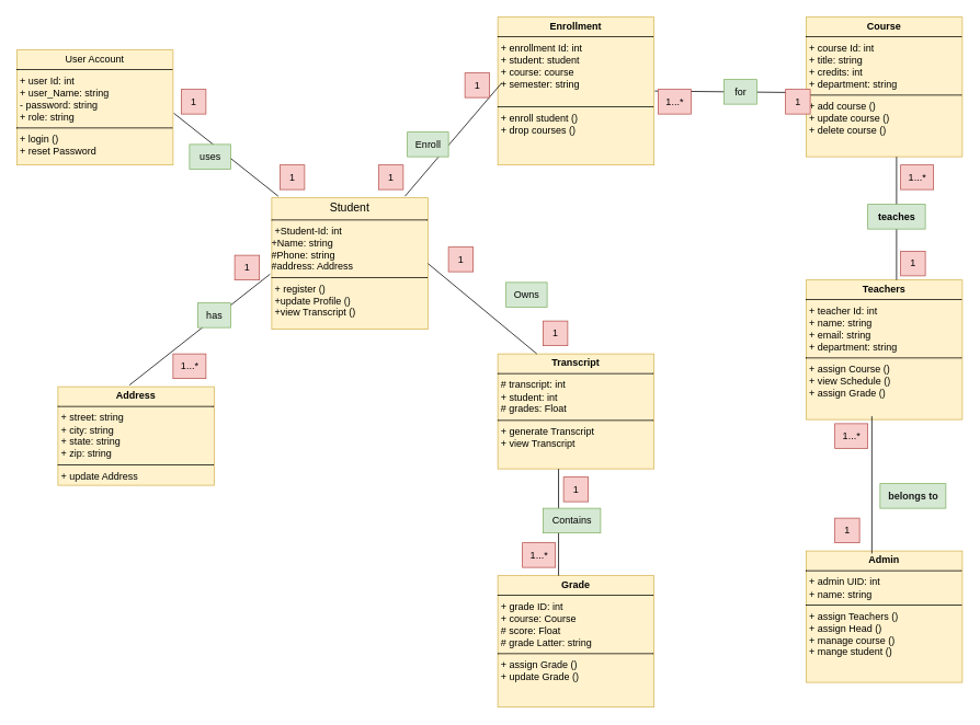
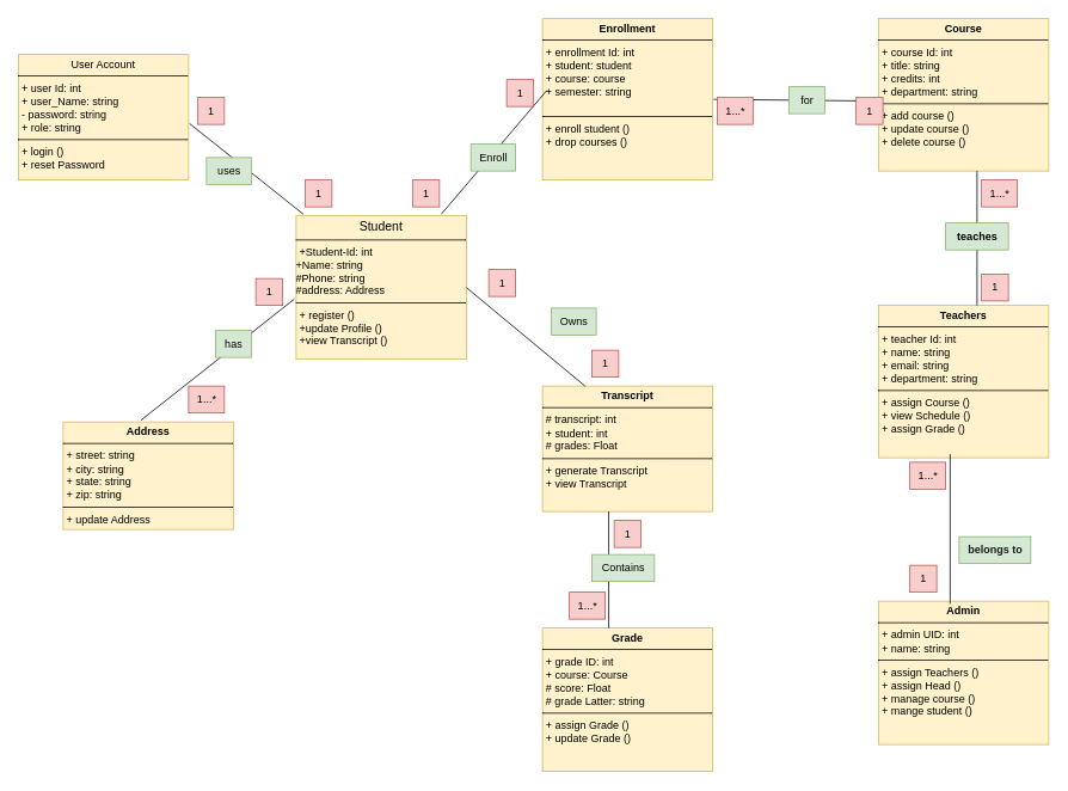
  <mxCell id="0" />
  <mxCell id="1" parent="0" />
  <mxCell id="2" value="&lt;p style=&quot;margin:0px;margin-top:4px;text-align:center;&quot;&gt;&lt;span style=&quot;font-size: 14px;&quot;&gt;Student&lt;/span&gt;&lt;/p&gt;&lt;hr size=&quot;1&quot; style=&quot;border-style:solid;&quot;&gt;&lt;p style=&quot;margin:0px;margin-left:4px;&quot;&gt;+Student-Id: int&lt;/p&gt;&lt;div&gt;+Name: string&lt;/div&gt;&lt;div&gt;#Phone: string&lt;/div&gt;&lt;div&gt;#address: Address&lt;/div&gt;&lt;hr size=&quot;1&quot; style=&quot;border-style:solid;&quot;&gt;&lt;p style=&quot;margin:0px;margin-left:4px;&quot;&gt;+ register ()&lt;/p&gt;&lt;p style=&quot;margin:0px;margin-left:4px;&quot;&gt;+update Profile ()&lt;/p&gt;&lt;p style=&quot;margin:0px;margin-left:4px;&quot;&gt;+view Transcript ()&lt;/p&gt;" style="verticalAlign=top;align=left;overflow=fill;html=1;whiteSpace=wrap;fillColor=#fff2cc;strokeColor=#d6b656;" parent="1" vertex="1"><mxGeometry x="330" y="240" width="190" height="160" as="geometry" /></mxCell>
  <mxCell id="3" value="&lt;p style=&quot;margin:0px;margin-top:4px;text-align:center;&quot;&gt;User Account&lt;/p&gt;&lt;hr size=&quot;1&quot; style=&quot;border-style:solid;&quot;&gt;&lt;p style=&quot;margin:0px;margin-left:4px;&quot;&gt;+ user Id: int&lt;/p&gt;&lt;p style=&quot;margin:0px;margin-left:4px;&quot;&gt;+ user_Name: string&lt;/p&gt;&lt;p style=&quot;margin:0px;margin-left:4px;&quot;&gt;- password: string&lt;/p&gt;&lt;p style=&quot;margin:0px;margin-left:4px;&quot;&gt;+ role: string&lt;/p&gt;&lt;hr size=&quot;1&quot; style=&quot;border-style:solid;&quot;&gt;&lt;p style=&quot;margin:0px;margin-left:4px;&quot;&gt;+ login ()&lt;/p&gt;&lt;p style=&quot;margin:0px;margin-left:4px;&quot;&gt;+ reset Password&lt;/p&gt;" style="verticalAlign=top;align=left;overflow=fill;html=1;whiteSpace=wrap;fillColor=#fff2cc;strokeColor=#d6b656;" parent="1" vertex="1"><mxGeometry x="20" y="60" width="190" height="140" as="geometry" /></mxCell>
  <mxCell id="4" value="&lt;p style=&quot;margin:0px;margin-top:4px;text-align:center;&quot;&gt;&lt;b&gt;Address&lt;/b&gt;&lt;/p&gt;&lt;hr size=&quot;1&quot; style=&quot;border-style:solid;&quot;&gt;&lt;p style=&quot;margin:0px;margin-left:4px;&quot;&gt;+ street: string&lt;/p&gt;&lt;p style=&quot;margin:0px;margin-left:4px;&quot;&gt;+ city: string&lt;/p&gt;&lt;p style=&quot;margin:0px;margin-left:4px;&quot;&gt;+ state: string&lt;/p&gt;&lt;p style=&quot;margin:0px;margin-left:4px;&quot;&gt;+ zip: string&lt;/p&gt;&lt;hr size=&quot;1&quot; style=&quot;border-style:solid;&quot;&gt;&lt;p style=&quot;margin:0px;margin-left:4px;&quot;&gt;+ update Address&lt;br&gt;&lt;/p&gt;" style="verticalAlign=top;align=left;overflow=fill;html=1;whiteSpace=wrap;fillColor=#fff2cc;strokeColor=#d6b656;" parent="1" vertex="1"><mxGeometry x="70" y="470" width="190" height="120" as="geometry" /></mxCell>
  <mxCell id="5" value="&lt;p style=&quot;margin:0px;margin-top:4px;text-align:center;&quot;&gt;&lt;b&gt;Enrollment&lt;/b&gt;&lt;/p&gt;&lt;hr size=&quot;1&quot; style=&quot;border-style:solid;&quot;&gt;&lt;p style=&quot;margin:0px;margin-left:4px;&quot;&gt;+ enrollment Id: int&lt;/p&gt;&lt;p style=&quot;margin:0px;margin-left:4px;&quot;&gt;+ student: student&lt;/p&gt;&lt;p style=&quot;margin:0px;margin-left:4px;&quot;&gt;+ course: course&lt;/p&gt;&lt;p style=&quot;margin:0px;margin-left:4px;&quot;&gt;+ semester: string&lt;br&gt;&lt;br&gt;&lt;/p&gt;&lt;hr size=&quot;1&quot; style=&quot;border-style:solid;&quot;&gt;&lt;p style=&quot;margin:0px;margin-left:4px;&quot;&gt;+ enroll student ()&lt;/p&gt;&lt;p style=&quot;margin:0px;margin-left:4px;&quot;&gt;+ drop courses ()&lt;/p&gt;" style="verticalAlign=top;align=left;overflow=fill;html=1;whiteSpace=wrap;fillColor=#fff2cc;strokeColor=#d6b656;" parent="1" vertex="1"><mxGeometry x="605" y="20" width="190" height="180" as="geometry" /></mxCell>
  <mxCell id="6" value="&lt;p style=&quot;margin:0px;margin-top:4px;text-align:center;&quot;&gt;&lt;b&gt;Transcript&lt;/b&gt;&lt;/p&gt;&lt;hr size=&quot;1&quot; style=&quot;border-style:solid;&quot;&gt;&lt;p style=&quot;margin:0px;margin-left:4px;&quot;&gt;# transcript: int&lt;/p&gt;&lt;p style=&quot;margin:0px;margin-left:4px;&quot;&gt;+ student: int&lt;/p&gt;&lt;p style=&quot;margin:0px;margin-left:4px;&quot;&gt;# grades: Float&lt;/p&gt;&lt;hr size=&quot;1&quot; style=&quot;border-style:solid;&quot;&gt;&lt;p style=&quot;margin:0px;margin-left:4px;&quot;&gt;+ generate Transcript&lt;/p&gt;&lt;p style=&quot;margin:0px;margin-left:4px;&quot;&gt;+ view Transcript&lt;/p&gt;" style="verticalAlign=top;align=left;overflow=fill;html=1;whiteSpace=wrap;fillColor=#fff2cc;strokeColor=#d6b656;" parent="1" vertex="1"><mxGeometry x="605" y="430" width="190" height="140" as="geometry" /></mxCell>
  <mxCell id="7" value="&lt;p style=&quot;margin:0px;margin-top:4px;text-align:center;&quot;&gt;&lt;b&gt;Grade&lt;/b&gt;&lt;/p&gt;&lt;hr size=&quot;1&quot; style=&quot;border-style:solid;&quot;&gt;&lt;p style=&quot;margin:0px;margin-left:4px;&quot;&gt;+ grade ID: int&lt;/p&gt;&lt;p style=&quot;margin:0px;margin-left:4px;&quot;&gt;+ course: Course&lt;/p&gt;&lt;p style=&quot;margin:0px;margin-left:4px;&quot;&gt;# score: Float&lt;/p&gt;&lt;p style=&quot;margin:0px;margin-left:4px;&quot;&gt;# grade Latter: string&lt;/p&gt;&lt;hr size=&quot;1&quot; style=&quot;border-style:solid;&quot;&gt;&lt;p style=&quot;margin:0px;margin-left:4px;&quot;&gt;+ assign Grade ()&lt;/p&gt;&lt;p style=&quot;margin:0px;margin-left:4px;&quot;&gt;+ update Grade ()&lt;/p&gt;" style="verticalAlign=top;align=left;overflow=fill;html=1;whiteSpace=wrap;fillColor=#fff2cc;strokeColor=#d6b656;" parent="1" vertex="1"><mxGeometry x="605" y="700" width="190" height="160" as="geometry" /></mxCell>
  <mxCell id="8" value="&lt;p style=&quot;margin:0px;margin-top:4px;text-align:center;&quot;&gt;&lt;b&gt;Course&lt;/b&gt;&lt;/p&gt;&lt;hr size=&quot;1&quot; style=&quot;border-style:solid;&quot;&gt;&lt;p style=&quot;margin:0px;margin-left:4px;&quot;&gt;+ course Id: int&lt;/p&gt;&lt;p style=&quot;margin:0px;margin-left:4px;&quot;&gt;+ title: string&lt;/p&gt;&lt;p style=&quot;margin:0px;margin-left:4px;&quot;&gt;+ credits: int&lt;/p&gt;&lt;p style=&quot;margin:0px;margin-left:4px;&quot;&gt;+ department: string&lt;/p&gt;&lt;hr size=&quot;1&quot; style=&quot;border-style:solid;&quot;&gt;&lt;p style=&quot;margin:0px;margin-left:4px;&quot;&gt;+ add course ()&lt;/p&gt;&lt;p style=&quot;margin:0px;margin-left:4px;&quot;&gt;+ update course ()&lt;/p&gt;&lt;p style=&quot;margin:0px;margin-left:4px;&quot;&gt;+ delete course ()&lt;/p&gt;" style="verticalAlign=top;align=left;overflow=fill;html=1;whiteSpace=wrap;fillColor=#fff2cc;strokeColor=#d6b656;" parent="1" vertex="1"><mxGeometry x="980" y="20" width="190" height="170" as="geometry" /></mxCell>
  <mxCell id="9" value="&lt;p style=&quot;margin:0px;margin-top:4px;text-align:center;&quot;&gt;&lt;b&gt;Teachers&lt;/b&gt;&lt;/p&gt;&lt;hr size=&quot;1&quot; style=&quot;border-style:solid;&quot;&gt;&lt;p style=&quot;margin:0px;margin-left:4px;&quot;&gt;+ teacher Id: int&lt;/p&gt;&lt;p style=&quot;margin:0px;margin-left:4px;&quot;&gt;+ name: string&lt;/p&gt;&lt;p style=&quot;margin:0px;margin-left:4px;&quot;&gt;+ email: string&lt;/p&gt;&lt;p style=&quot;margin:0px;margin-left:4px;&quot;&gt;+ department: string&lt;/p&gt;&lt;hr size=&quot;1&quot; style=&quot;border-style:solid;&quot;&gt;&lt;p style=&quot;margin:0px;margin-left:4px;&quot;&gt;+ assign Course ()&lt;/p&gt;&lt;p style=&quot;margin:0px;margin-left:4px;&quot;&gt;+ view Schedule ()&lt;/p&gt;&lt;p style=&quot;margin:0px;margin-left:4px;&quot;&gt;+ assign Grade ()&lt;/p&gt;" style="verticalAlign=top;align=left;overflow=fill;html=1;whiteSpace=wrap;fillColor=#fff2cc;strokeColor=#d6b656;" parent="1" vertex="1"><mxGeometry x="980" y="340" width="190" height="170" as="geometry" /></mxCell>
  <mxCell id="10" value="&lt;p style=&quot;margin:0px;margin-top:4px;text-align:center;&quot;&gt;&lt;b&gt;Admin&lt;/b&gt;&lt;/p&gt;&lt;hr size=&quot;1&quot; style=&quot;border-style:solid;&quot;&gt;&lt;p style=&quot;margin:0px;margin-left:4px;&quot;&gt;+ admin UID: int&lt;/p&gt;&lt;p style=&quot;margin:0px;margin-left:4px;&quot;&gt;+ name: string&lt;/p&gt;&lt;hr size=&quot;1&quot; style=&quot;border-style:solid;&quot;&gt;&lt;p style=&quot;margin:0px;margin-left:4px;&quot;&gt;+ assign Teachers ()&lt;/p&gt;&lt;p style=&quot;margin:0px;margin-left:4px;&quot;&gt;+ assign Head ()&lt;/p&gt;&lt;p style=&quot;margin:0px;margin-left:4px;&quot;&gt;+ manage course ()&lt;/p&gt;&lt;p style=&quot;margin:0px;margin-left:4px;&quot;&gt;+ mange student ()&lt;/p&gt;" style="verticalAlign=top;align=left;overflow=fill;html=1;whiteSpace=wrap;fillColor=#fff2cc;strokeColor=#d6b656;" parent="1" vertex="1"><mxGeometry x="980" y="670" width="190" height="160" as="geometry" /></mxCell>
  <mxCell id="11" value="" style="endArrow=none;html=1;rounded=0;entryX=0.042;entryY=-0.012;entryDx=0;entryDy=0;entryPerimeter=0;exitX=1.005;exitY=0.55;exitDx=0;exitDy=0;exitPerimeter=0;" parent="1" source="3" target="2" edge="1"><mxGeometry width="50" height="50" relative="1" as="geometry"><mxPoint x="260" y="160" as="sourcePoint" /><mxPoint x="310" y="110" as="targetPoint" /></mxGeometry></mxCell>
  <mxCell id="12" value="" style="endArrow=none;html=1;rounded=0;exitX=0.458;exitY=-0.017;exitDx=0;exitDy=0;exitPerimeter=0;entryX=-0.011;entryY=0.581;entryDx=0;entryDy=0;entryPerimeter=0;" parent="1" source="4" target="2" edge="1"><mxGeometry width="50" height="50" relative="1" as="geometry"><mxPoint x="280" y="390" as="sourcePoint" /><mxPoint x="330" y="340" as="targetPoint" /></mxGeometry></mxCell>
  <mxCell id="13" value="" style="endArrow=none;html=1;rounded=0;entryX=0.026;entryY=0.444;entryDx=0;entryDy=0;entryPerimeter=0;exitX=0.853;exitY=-0.012;exitDx=0;exitDy=0;exitPerimeter=0;" parent="1" source="2" target="5" edge="1"><mxGeometry width="50" height="50" relative="1" as="geometry"><mxPoint x="480" y="240" as="sourcePoint" /><mxPoint x="530" y="190" as="targetPoint" /></mxGeometry></mxCell>
  <mxCell id="14" value="" style="endArrow=none;html=1;rounded=0;exitX=1;exitY=0.5;exitDx=0;exitDy=0;entryX=0.25;entryY=0;entryDx=0;entryDy=0;" parent="1" source="2" target="6" edge="1"><mxGeometry width="50" height="50" relative="1" as="geometry"><mxPoint x="540" y="320" as="sourcePoint" /><mxPoint x="590" y="270" as="targetPoint" /></mxGeometry></mxCell>
  <mxCell id="15" value="" style="endArrow=none;html=1;rounded=0;entryX=0.389;entryY=1;entryDx=0;entryDy=0;entryPerimeter=0;exitX=0.389;exitY=0;exitDx=0;exitDy=0;exitPerimeter=0;" parent="1" source="7" target="6" edge="1"><mxGeometry width="50" height="50" relative="1" as="geometry"><mxPoint x="520" y="580" as="sourcePoint" /><mxPoint x="570" y="530" as="targetPoint" /></mxGeometry></mxCell>
  <mxCell id="16" value="" style="endArrow=none;html=1;rounded=0;entryX=0.016;entryY=0.541;entryDx=0;entryDy=0;entryPerimeter=0;" parent="1" edge="1"><mxGeometry width="50" height="50" relative="1" as="geometry"><mxPoint x="796" y="110" as="sourcePoint" /><mxPoint x="979.04" y="111.97" as="targetPoint" /></mxGeometry></mxCell>
  <mxCell id="17" value="" style="endArrow=none;html=1;rounded=0;entryX=0.579;entryY=1;entryDx=0;entryDy=0;entryPerimeter=0;exitX=0.579;exitY=0;exitDx=0;exitDy=0;exitPerimeter=0;" parent="1" source="9" target="8" edge="1"><mxGeometry width="50" height="50" relative="1" as="geometry"><mxPoint x="1070" y="250" as="sourcePoint" /><mxPoint x="1120" y="200" as="targetPoint" /></mxGeometry></mxCell>
  <mxCell id="18" value="Owns" style="text;html=1;align=center;verticalAlign=middle;resizable=0;points=[];autosize=1;strokeColor=#82b366;fillColor=#d5e8d4;" parent="1" vertex="1"><mxGeometry x="615" y="343" width="50" height="30" as="geometry" /></mxCell>
- <mxCell id="19" value="Enroll" style="text;html=1;align=center;verticalAlign=middle;resizable=0;points=[];autosize=1;strokeColor=#82b366;fillColor=#d5e8d4;" parent="1" vertex="1"><mxGeometry x="495" y="160" width="50" height="30" as="geometry" /></mxCell>
+ <mxCell id="19" value="Enroll" style="text;html=1;align=center;verticalAlign=middle;resizable=0;points=[];autosize=1;strokeColor=#82b366;fillColor=#d5e8d4;" parent="1" vertex="1"><mxGeometry x="525" y="160" width="50" height="30" as="geometry" /></mxCell>
  <mxCell id="20" value="uses" style="text;html=1;align=center;verticalAlign=middle;resizable=0;points=[];autosize=1;strokeColor=#82b366;fillColor=#d5e8d4;" parent="1" vertex="1"><mxGeometry x="230" y="175" width="50" height="30" as="geometry" /></mxCell>
  <mxCell id="21" value="has" style="text;html=1;align=center;verticalAlign=middle;resizable=0;points=[];autosize=1;strokeColor=#82b366;fillColor=#d5e8d4;" parent="1" vertex="1"><mxGeometry x="240" y="368" width="40" height="30" as="geometry" /></mxCell>
  <mxCell id="22" value="for" style="text;html=1;align=center;verticalAlign=middle;resizable=0;points=[];autosize=1;strokeColor=#82b366;fillColor=#d5e8d4;" parent="1" vertex="1"><mxGeometry x="880" y="96" width="40" height="30" as="geometry" /></mxCell>
  <mxCell id="23" value="&lt;b&gt;teaches&lt;/b&gt;" style="text;html=1;align=center;verticalAlign=middle;resizable=0;points=[];autosize=1;strokeColor=#82b366;fillColor=#d5e8d4;" parent="1" vertex="1"><mxGeometry x="1055" y="248" width="70" height="30" as="geometry" /></mxCell>
- <mxCell id="24" value="&lt;span&gt;&lt;font style=&quot;color: rgb(26, 26, 26);&quot;&gt;&lt;b style=&quot;&quot;&gt;belongs to&lt;/b&gt;&lt;/font&gt;&lt;/span&gt;" style="text;html=1;align=center;verticalAlign=middle;resizable=0;points=[];autosize=1;fillColor=#d5e8d4;strokeColor=#82b366;" parent="1" vertex="1"><mxGeometry x="1070" y="588" width="80" height="30" as="geometry" /></mxCell>
+ <mxCell id="24" value="&lt;span&gt;&lt;font style=&quot;color: rgb(26, 26, 26);&quot;&gt;&lt;b style=&quot;&quot;&gt;belongs to&lt;/b&gt;&lt;/font&gt;&lt;/span&gt;" style="text;html=1;align=center;verticalAlign=middle;resizable=0;points=[];autosize=1;fillColor=#d5e8d4;strokeColor=#82b366;" parent="1" vertex="1"><mxGeometry x="1070" y="598" width="80" height="30" as="geometry" /></mxCell>
  <mxCell id="25" value="" style="endArrow=none;html=1;rounded=0;entryX=0.421;entryY=1;entryDx=0;entryDy=0;entryPerimeter=0;exitX=0.421;exitY=0.019;exitDx=0;exitDy=0;exitPerimeter=0;" parent="1" source="10" edge="1"><mxGeometry width="50" height="50" relative="1" as="geometry"><mxPoint x="1059.99" y="586.08" as="sourcePoint" /><mxPoint x="1059.99" y="506" as="targetPoint" /></mxGeometry></mxCell>
  <mxCell id="26" value="Contains" style="text;html=1;align=center;verticalAlign=middle;resizable=0;points=[];autosize=1;strokeColor=#82b366;fillColor=#d5e8d4;" parent="1" vertex="1"><mxGeometry x="660" y="618" width="70" height="30" as="geometry" /></mxCell>
  <mxCell id="27" value="1" style="text;html=1;align=center;verticalAlign=middle;resizable=0;points=[];autosize=1;strokeColor=#b85450;fillColor=#f8cecc;" parent="1" vertex="1"><mxGeometry x="220" y="108" width="30" height="30" as="geometry" /></mxCell>
  <mxCell id="28" value="1" style="text;html=1;align=center;verticalAlign=middle;resizable=0;points=[];autosize=1;strokeColor=#b85450;fillColor=#f8cecc;" parent="1" vertex="1"><mxGeometry x="340" y="200" width="30" height="30" as="geometry" /></mxCell>
  <mxCell id="29" value="1" style="text;html=1;align=center;verticalAlign=middle;resizable=0;points=[];autosize=1;strokeColor=#b85450;fillColor=#f8cecc;" parent="1" vertex="1"><mxGeometry x="460" y="200" width="30" height="30" as="geometry" /></mxCell>
  <mxCell id="30" value="1" style="text;html=1;align=center;verticalAlign=middle;resizable=0;points=[];autosize=1;strokeColor=#b85450;fillColor=#f8cecc;" parent="1" vertex="1"><mxGeometry x="565" y="88" width="30" height="30" as="geometry" /></mxCell>
  <mxCell id="31" value="1...*" style="text;html=1;align=center;verticalAlign=middle;resizable=0;points=[];autosize=1;strokeColor=#b85450;fillColor=#f8cecc;" parent="1" vertex="1"><mxGeometry x="800" y="108" width="40" height="30" as="geometry" /></mxCell>
  <mxCell id="32" value="1" style="text;html=1;align=center;verticalAlign=middle;resizable=0;points=[];autosize=1;strokeColor=#b85450;fillColor=#f8cecc;" parent="1" vertex="1"><mxGeometry x="955" y="108" width="30" height="30" as="geometry" /></mxCell>
  <mxCell id="33" value="1...*" style="text;html=1;align=center;verticalAlign=middle;resizable=0;points=[];autosize=1;strokeColor=#b85450;fillColor=#f8cecc;" parent="1" vertex="1"><mxGeometry x="1095" y="200" width="40" height="30" as="geometry" /></mxCell>
  <mxCell id="34" value="1" style="text;html=1;align=center;verticalAlign=middle;resizable=0;points=[];autosize=1;strokeColor=#b85450;fillColor=#f8cecc;" parent="1" vertex="1"><mxGeometry x="1095" y="305" width="30" height="30" as="geometry" /></mxCell>
  <mxCell id="35" value="1...*" style="text;html=1;align=center;verticalAlign=middle;resizable=0;points=[];autosize=1;strokeColor=#b85450;fillColor=#f8cecc;" parent="1" vertex="1"><mxGeometry x="1015" y="515" width="40" height="30" as="geometry" /></mxCell>
  <mxCell id="36" value="1" style="text;html=1;align=center;verticalAlign=middle;resizable=0;points=[];autosize=1;strokeColor=#b85450;fillColor=#f8cecc;" parent="1" vertex="1"><mxGeometry x="1015" y="630" width="30" height="30" as="geometry" /></mxCell>
  <mxCell id="37" value="1" style="text;html=1;align=center;verticalAlign=middle;resizable=0;points=[];autosize=1;strokeColor=#b85450;fillColor=#f8cecc;" parent="1" vertex="1"><mxGeometry x="545" y="300" width="30" height="30" as="geometry" /></mxCell>
  <mxCell id="38" value="1" style="text;html=1;align=center;verticalAlign=middle;resizable=0;points=[];autosize=1;strokeColor=#b85450;fillColor=#f8cecc;" parent="1" vertex="1"><mxGeometry x="660" y="390" width="30" height="30" as="geometry" /></mxCell>
  <mxCell id="39" value="1" style="text;html=1;align=center;verticalAlign=middle;resizable=0;points=[];autosize=1;strokeColor=#b85450;fillColor=#f8cecc;" parent="1" vertex="1"><mxGeometry x="685" y="580" width="30" height="30" as="geometry" /></mxCell>
  <mxCell id="40" value="1...*" style="text;html=1;align=center;verticalAlign=middle;resizable=0;points=[];autosize=1;strokeColor=#b85450;fillColor=#f8cecc;" parent="1" vertex="1"><mxGeometry x="635" y="660" width="40" height="30" as="geometry" /></mxCell>
  <mxCell id="41" value="1" style="text;html=1;align=center;verticalAlign=middle;resizable=0;points=[];autosize=1;strokeColor=#b85450;fillColor=#f8cecc;" parent="1" vertex="1"><mxGeometry x="285" y="310" width="30" height="30" as="geometry" /></mxCell>
  <mxCell id="42" value="1...*" style="text;html=1;align=center;verticalAlign=middle;resizable=0;points=[];autosize=1;strokeColor=#b85450;fillColor=#f8cecc;" parent="1" vertex="1"><mxGeometry x="210" y="430" width="40" height="30" as="geometry" /></mxCell>
